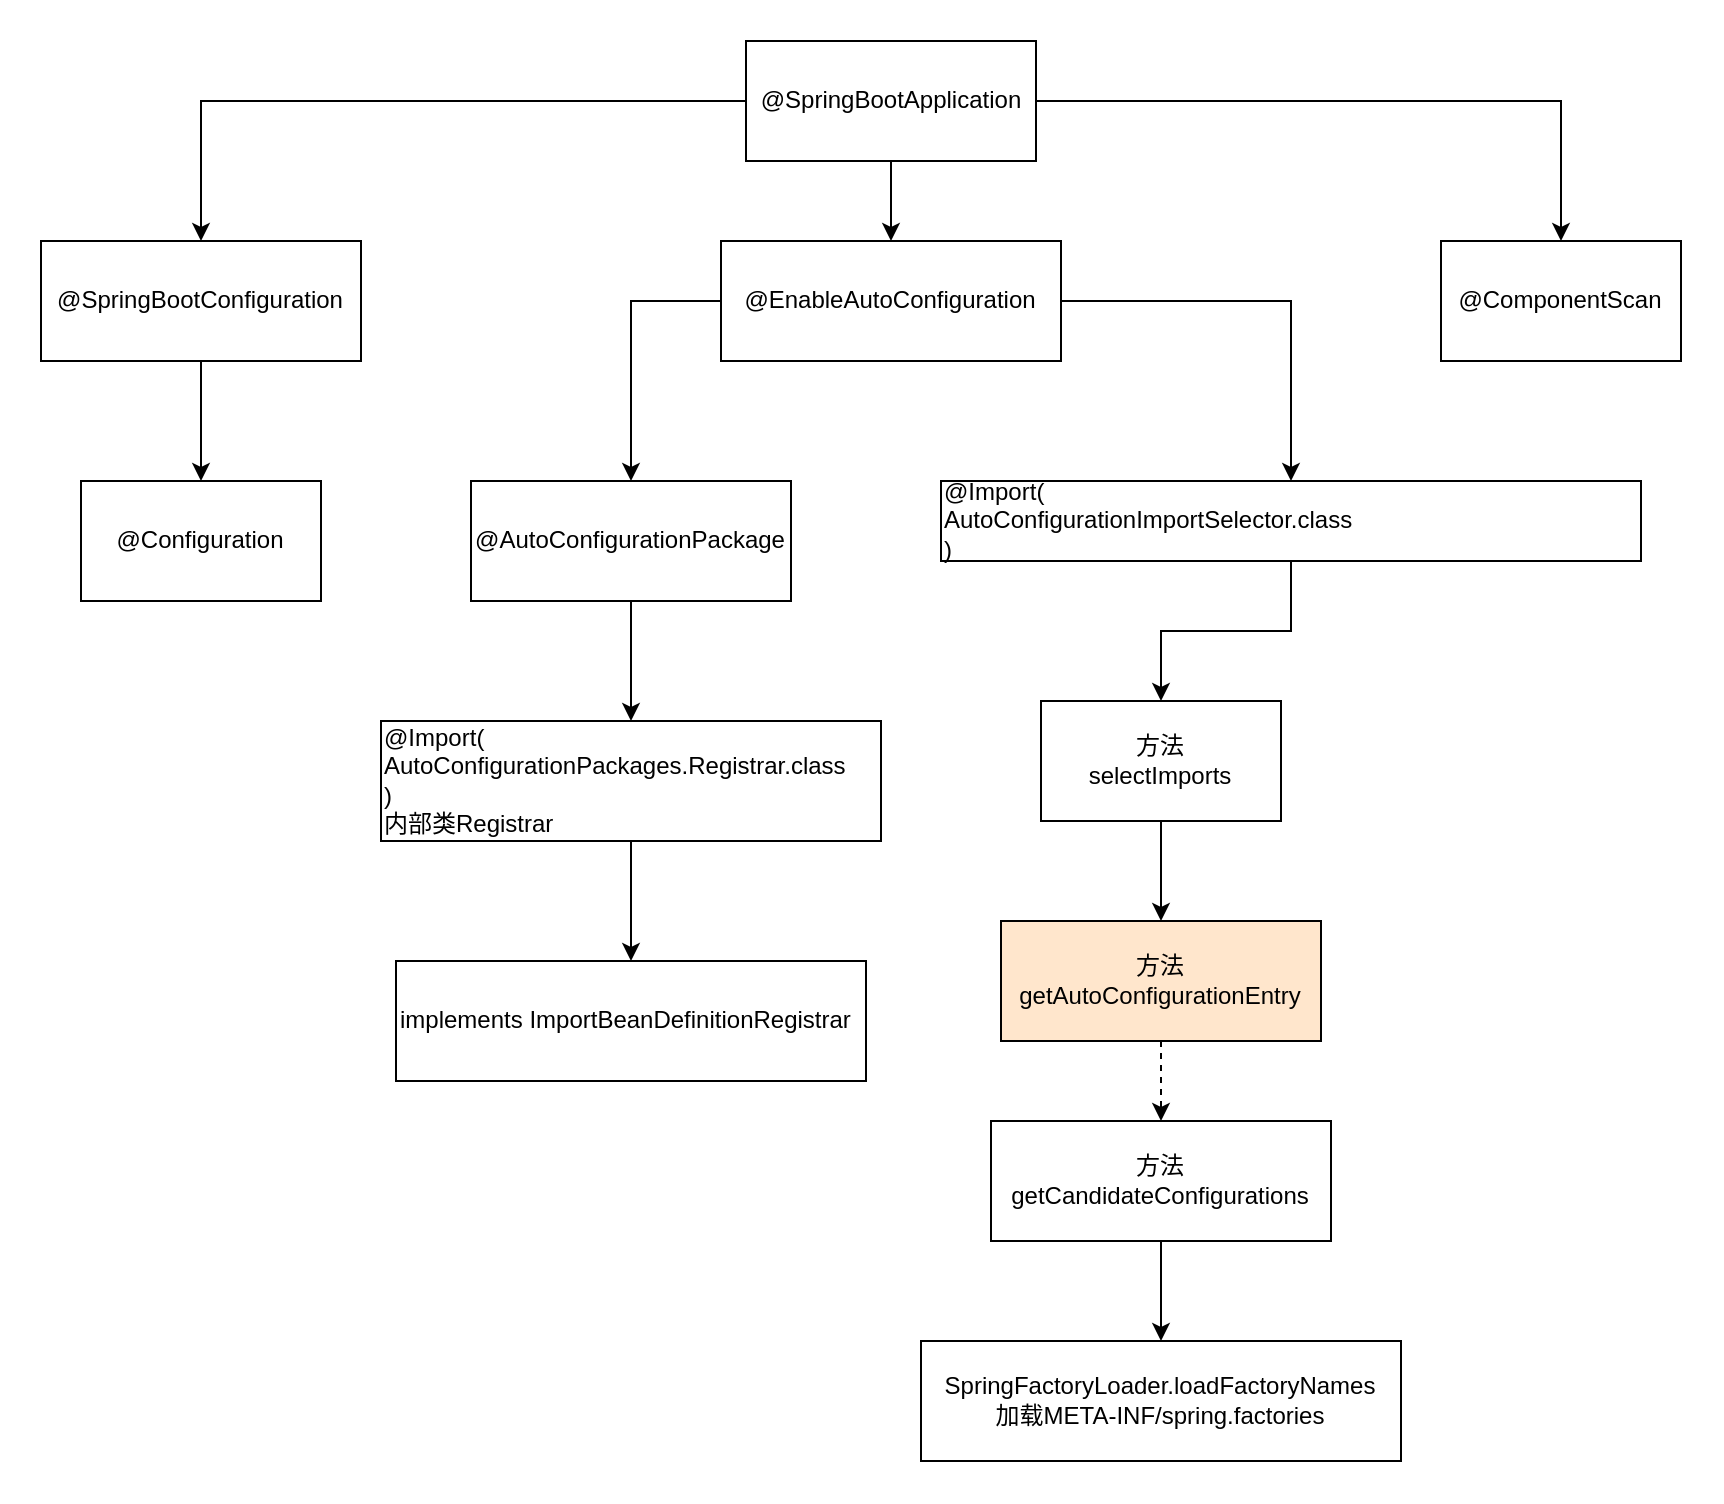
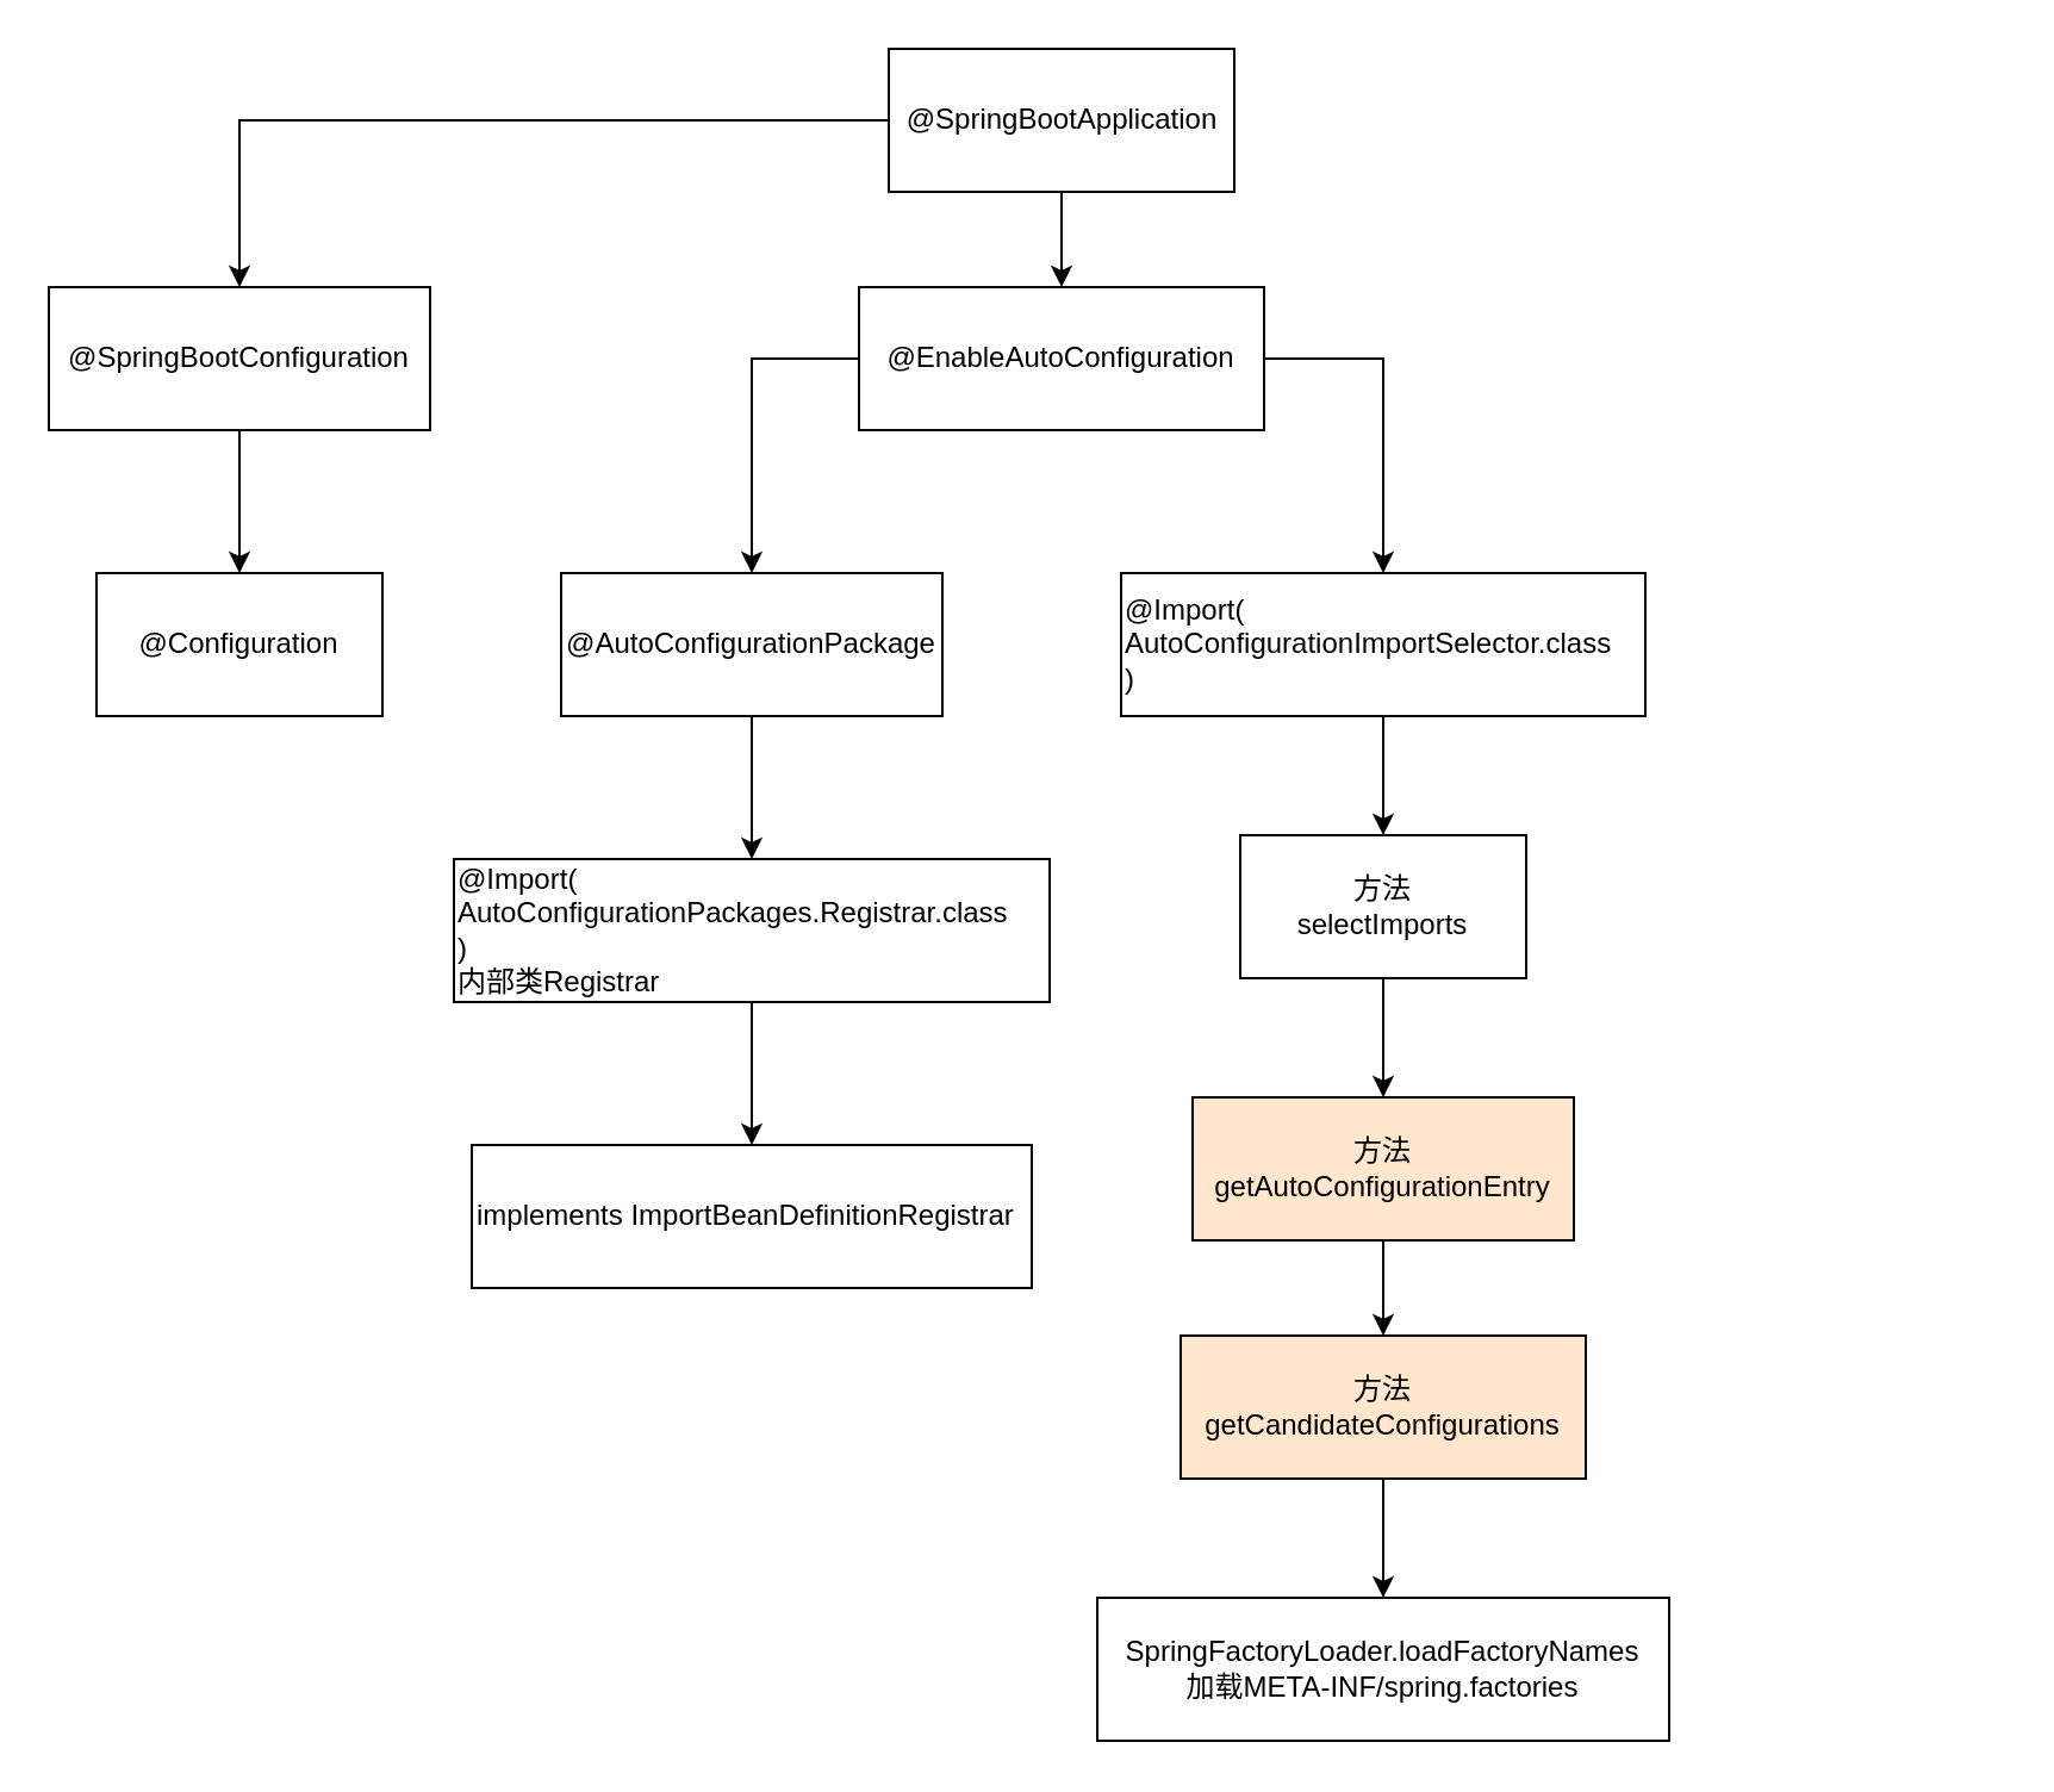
  <mxCell id="0" />
  <mxCell id="1" parent="0" />
  <mxCell id="2" style="edgeStyle=orthogonalEdgeStyle;rounded=0;orthogonalLoop=1;jettySize=auto;html=1;exitX=0;exitY=0.5;exitDx=0;exitDy=0;entryX=0.5;entryY=0;entryDx=0;entryDy=0;" edge="1" parent="1" source="5" target="7"><mxGeometry relative="1" as="geometry" /></mxCell>
  <mxCell id="3" style="edgeStyle=orthogonalEdgeStyle;rounded=0;orthogonalLoop=1;jettySize=auto;html=1;exitX=0.5;exitY=1;exitDx=0;exitDy=0;entryX=0.5;entryY=0;entryDx=0;entryDy=0;" edge="1" parent="1" source="5" target="10"><mxGeometry relative="1" as="geometry" /></mxCell>
- <mxCell id="4" style="edgeStyle=orthogonalEdgeStyle;rounded=0;orthogonalLoop=1;jettySize=auto;html=1;exitX=1;exitY=0.5;exitDx=0;exitDy=0;" edge="1" parent="1" source="5" target="11"><mxGeometry relative="1" as="geometry" /></mxCell>
  <mxCell id="5" value="@SpringBootApplication" style="rounded=0;whiteSpace=wrap;html=1;" vertex="1" parent="1"><mxGeometry x="372.5" y="20" width="145" height="60" as="geometry" /></mxCell>
  <mxCell id="6" style="edgeStyle=orthogonalEdgeStyle;rounded=0;orthogonalLoop=1;jettySize=auto;html=1;exitX=0.5;exitY=1;exitDx=0;exitDy=0;entryX=0.5;entryY=0;entryDx=0;entryDy=0;" edge="1" parent="1" source="7" target="12"><mxGeometry relative="1" as="geometry" /></mxCell>
  <mxCell id="7" value="@SpringBootConfiguration" style="rounded=0;whiteSpace=wrap;html=1;" vertex="1" parent="1"><mxGeometry x="20" y="120" width="160" height="60" as="geometry" /></mxCell>
  <mxCell id="8" style="edgeStyle=orthogonalEdgeStyle;rounded=0;orthogonalLoop=1;jettySize=auto;html=1;exitX=0;exitY=0.5;exitDx=0;exitDy=0;" edge="1" parent="1" source="10" target="14"><mxGeometry relative="1" as="geometry" /></mxCell>
  <mxCell id="9" style="edgeStyle=orthogonalEdgeStyle;rounded=0;orthogonalLoop=1;jettySize=auto;html=1;exitX=1;exitY=0.5;exitDx=0;exitDy=0;" edge="1" parent="1" source="10" target="16"><mxGeometry relative="1" as="geometry" /></mxCell>
  <mxCell id="10" value="@EnableAutoConfiguration" style="rounded=0;whiteSpace=wrap;html=1;" vertex="1" parent="1"><mxGeometry x="360" y="120" width="170" height="60" as="geometry" /></mxCell>
- <mxCell id="11" value="@ComponentScan" style="rounded=0;whiteSpace=wrap;html=1;" vertex="1" parent="1"><mxGeometry x="720" y="120" width="120" height="60" as="geometry" /></mxCell>
  <mxCell id="12" value="@Configuration" style="rounded=0;whiteSpace=wrap;html=1;" vertex="1" parent="1"><mxGeometry x="40" y="240" width="120" height="60" as="geometry" /></mxCell>
  <mxCell id="13" style="edgeStyle=orthogonalEdgeStyle;rounded=0;orthogonalLoop=1;jettySize=auto;html=1;exitX=0.5;exitY=1;exitDx=0;exitDy=0;entryX=0.5;entryY=0;entryDx=0;entryDy=0;" edge="1" parent="1" source="14" target="25"><mxGeometry relative="1" as="geometry" /></mxCell>
  <mxCell id="14" value="@AutoConfigurationPackage" style="rounded=0;whiteSpace=wrap;html=1;" vertex="1" parent="1"><mxGeometry x="235" y="240" width="160" height="60" as="geometry" /></mxCell>
  <mxCell id="15" style="edgeStyle=orthogonalEdgeStyle;rounded=0;orthogonalLoop=1;jettySize=auto;html=1;exitX=0.5;exitY=1;exitDx=0;exitDy=0;entryX=0.5;entryY=0;entryDx=0;entryDy=0;" edge="1" parent="1" source="16" target="18"><mxGeometry relative="1" as="geometry" /></mxCell>
- <mxCell id="16" value="@Import(&lt;br&gt;AutoConfigurationImportSelector.class&lt;br&gt;)" style="rounded=0;whiteSpace=wrap;html=1;align=left;" vertex="1" parent="1"><mxGeometry x="470" y="240" width="350" height="40" as="geometry" /></mxCell>
+ <mxCell id="16" value="@Import(&lt;br&gt;AutoConfigurationImportSelector.class&lt;br&gt;)" style="rounded=0;whiteSpace=wrap;html=1;align=left;" vertex="1" parent="1"><mxGeometry x="470" y="240" width="220" height="60" as="geometry" /></mxCell>
  <mxCell id="17" style="edgeStyle=orthogonalEdgeStyle;rounded=0;orthogonalLoop=1;jettySize=auto;html=1;exitX=0.5;exitY=1;exitDx=0;exitDy=0;entryX=0.5;entryY=0;entryDx=0;entryDy=0;" edge="1" parent="1" source="18" target="20"><mxGeometry relative="1" as="geometry" /></mxCell>
  <mxCell id="18" value="方法&lt;br&gt;selectImports" style="rounded=0;whiteSpace=wrap;html=1;" vertex="1" parent="1"><mxGeometry x="520" y="350" width="120" height="60" as="geometry" /></mxCell>
- <mxCell id="19" style="edgeStyle=orthogonalEdgeStyle;rounded=0;orthogonalLoop=1;jettySize=auto;html=1;exitX=0.5;exitY=1;exitDx=0;exitDy=0;entryX=0.5;entryY=0;entryDx=0;entryDy=0;dashed=1;" edge="1" parent="1" source="20" target="22"><mxGeometry relative="1" as="geometry" /></mxCell>
+ <mxCell id="19" style="edgeStyle=orthogonalEdgeStyle;rounded=0;orthogonalLoop=1;jettySize=auto;html=1;exitX=0.5;exitY=1;exitDx=0;exitDy=0;entryX=0.5;entryY=0;entryDx=0;entryDy=0;" edge="1" parent="1" source="20" target="22"><mxGeometry relative="1" as="geometry" /></mxCell>
  <mxCell id="20" value="方法getAutoConfigurationEntry" style="rounded=0;whiteSpace=wrap;html=1;fillColor=#ffe6cc;" vertex="1" parent="1"><mxGeometry x="500" y="460" width="160" height="60" as="geometry" /></mxCell>
  <mxCell id="21" style="edgeStyle=orthogonalEdgeStyle;rounded=0;orthogonalLoop=1;jettySize=auto;html=1;exitX=0.5;exitY=1;exitDx=0;exitDy=0;entryX=0.5;entryY=0;entryDx=0;entryDy=0;" edge="1" parent="1" source="22" target="23"><mxGeometry relative="1" as="geometry" /></mxCell>
- <mxCell id="22" value="方法&lt;br&gt;getCandidateConfigurations" style="rounded=0;whiteSpace=wrap;html=1;" vertex="1" parent="1"><mxGeometry x="495" y="560" width="170" height="60" as="geometry" /></mxCell>
+ <mxCell id="22" value="方法&lt;br&gt;getCandidateConfigurations" style="rounded=0;whiteSpace=wrap;html=1;fillColor=#ffe6cc;" vertex="1" parent="1"><mxGeometry x="495" y="560" width="170" height="60" as="geometry" /></mxCell>
  <mxCell id="23" value="SpringFactoryLoader.loadFactoryNames&lt;br&gt;加载META-INF/spring.factories" style="rounded=0;whiteSpace=wrap;html=1;" vertex="1" parent="1"><mxGeometry x="460" y="670" width="240" height="60" as="geometry" /></mxCell>
  <mxCell id="24" style="edgeStyle=orthogonalEdgeStyle;rounded=0;orthogonalLoop=1;jettySize=auto;html=1;exitX=0.5;exitY=1;exitDx=0;exitDy=0;entryX=0.5;entryY=0;entryDx=0;entryDy=0;" edge="1" parent="1" source="25" target="26"><mxGeometry relative="1" as="geometry" /></mxCell>
  <mxCell id="25" value="&lt;div&gt;@Import(&lt;/div&gt;&lt;div&gt;AutoConfigurationPackages.Registrar.class&lt;/div&gt;&lt;div&gt;)&lt;/div&gt;&lt;div&gt;内部类Registrar&lt;/div&gt;" style="rounded=0;whiteSpace=wrap;html=1;align=left;" vertex="1" parent="1"><mxGeometry x="190" y="360" width="250" height="60" as="geometry" /></mxCell>
  <mxCell id="26" value="implements ImportBeanDefinitionRegistrar" style="rounded=0;whiteSpace=wrap;html=1;align=left;" vertex="1" parent="1"><mxGeometry x="197.5" y="480" width="235" height="60" as="geometry" /></mxCell>
